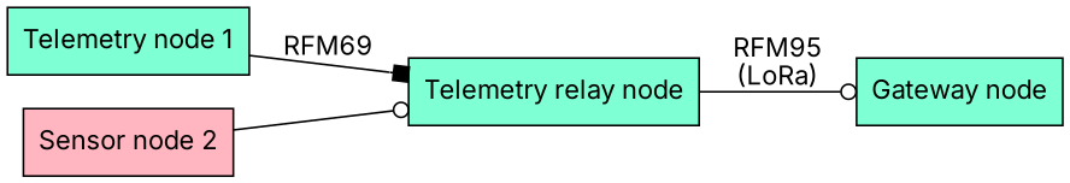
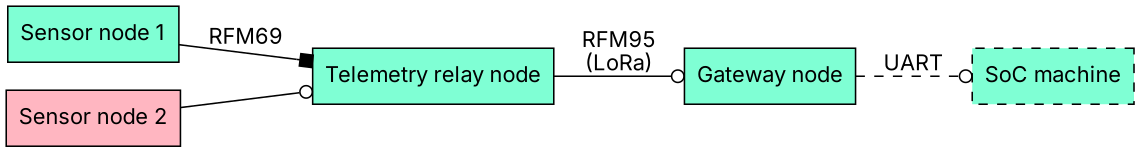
  digraph {
    fontname=Inter
    rankdir=LR
    ranksep=0.5
    node [fillcolor=aquamarine fontname=Inter shape=box style=filled]
    edge [arrowhead=odot fontname=Inter]
-   n1 [label="Telemetry node 1"]
+   n1 [label="Sensor node 1"]
    n2 [fillcolor=lightpink label="Sensor node 2"]
    n3 [label="Telemetry relay node"]
    n4 [label="Gateway node"]
+   n5 [label="SoC machine" style="dashed,filled"]
    subgraph sub_1 {
      rank=same
      n1
      n2
    }
    n1 -> n3 [arrowhead=box label=RFM69]
    n2 -> n3
    n3 -> n4 [label="RFM95\n(LoRa)"]
+   n4 -> n5 [label=UART style=dashed]
  }
